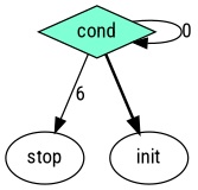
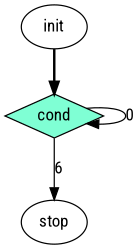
  digraph {
    fontname="Roboto Condensed"
    node [fontname="Roboto Condensed"]
    edge [fontname="Roboto Condensed" style=solid]
    n1 [color=black fillcolor=aquamarine label=cond shape=diamond style=filled]
    stop
    init
    n1 -> n1 [label=0]
    n1 -> stop [label=6]
-   n1 -> init [style=bold]
+   init -> n1 [style=bold]
  }
